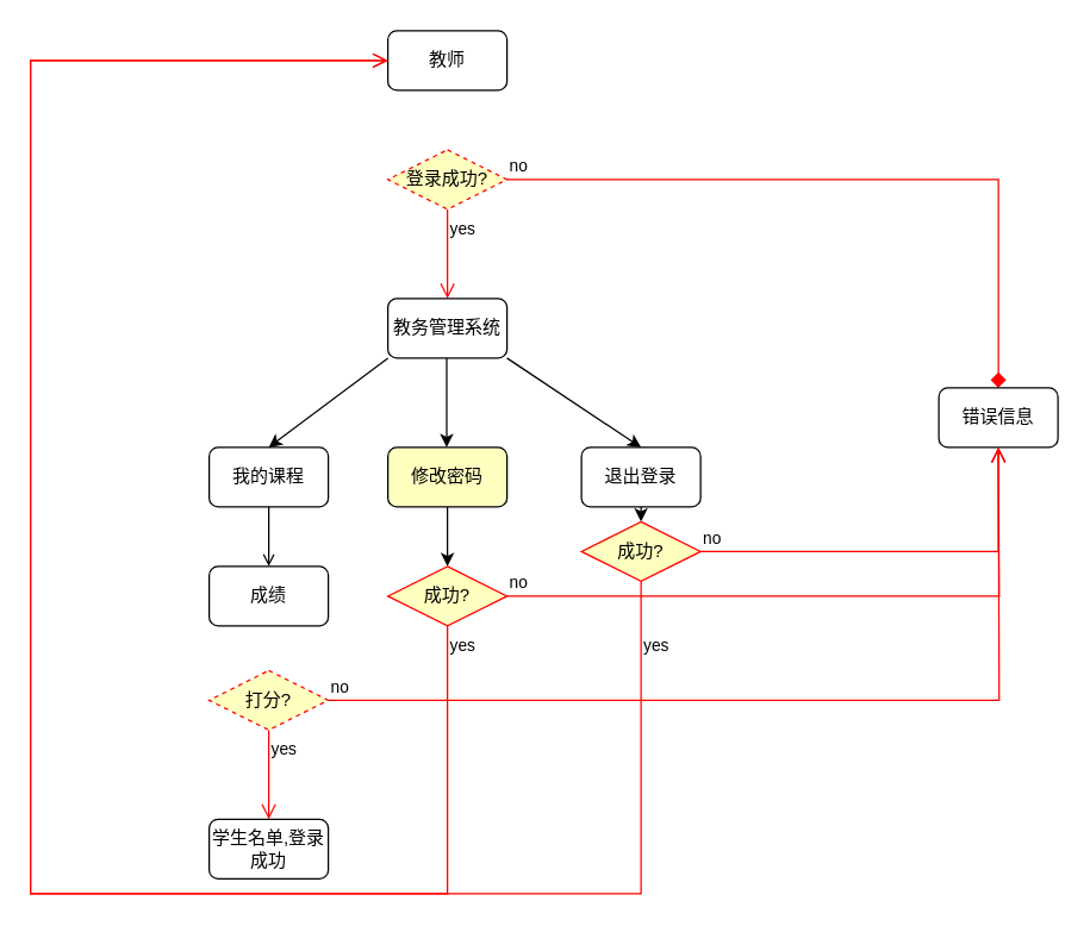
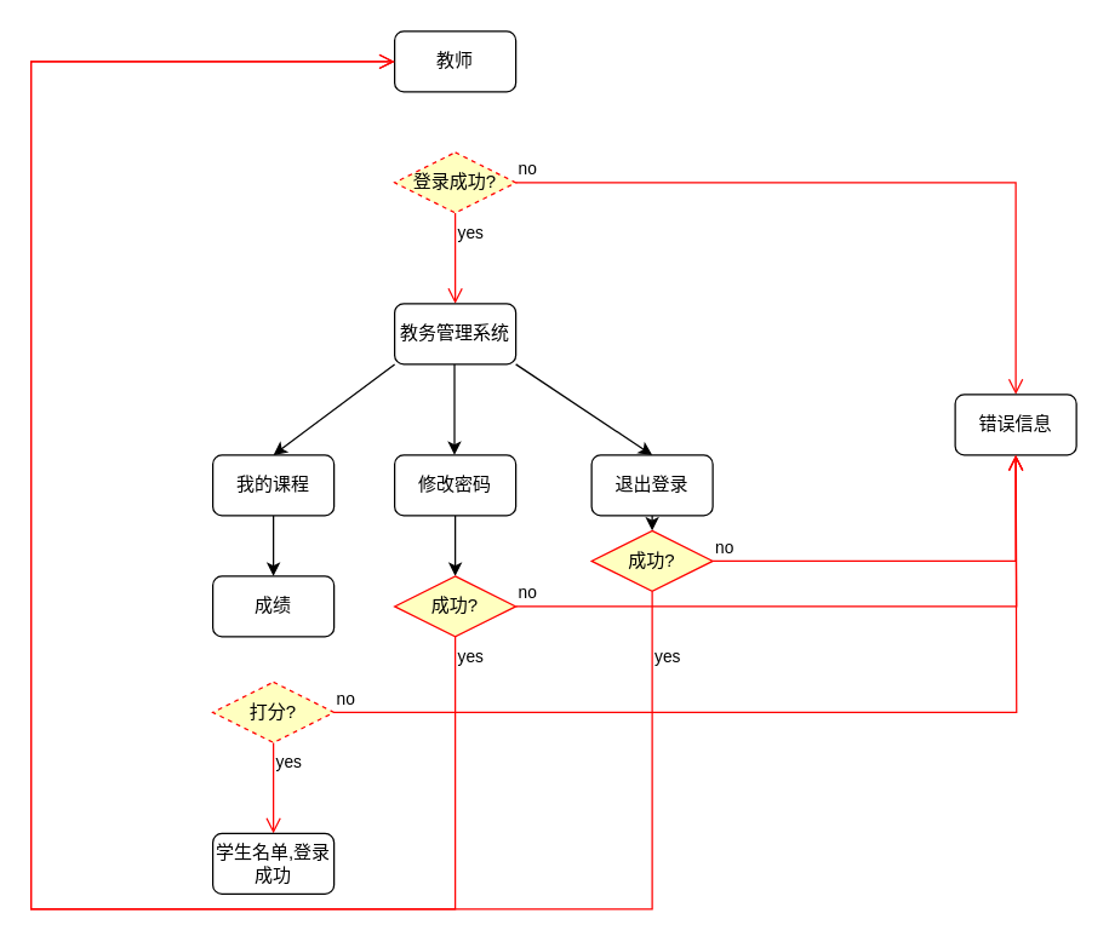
  <mxCell id="0" />
  <mxCell id="1" parent="0" />
  <mxCell id="2" value="教师" style="rounded=1;whiteSpace=wrap;html=1;" parent="1" vertex="1"><mxGeometry x="260" y="20" width="80" height="40" as="geometry" /></mxCell>
  <mxCell id="3" value="登录成功?" style="rhombus;whiteSpace=wrap;html=1;fillColor=#ffffc0;strokeColor=#ff0000;dashed=1;" parent="1" vertex="1"><mxGeometry x="260" y="100" width="80" height="40" as="geometry" /></mxCell>
- <mxCell id="4" value="no" style="edgeStyle=orthogonalEdgeStyle;html=1;align=left;verticalAlign=bottom;endArrow=diamond;endSize=8;strokeColor=#ff0000;rounded=0;entryX=0.5;entryY=0;entryDx=0;entryDy=0;" parent="1" source="3" target="9" edge="1"><mxGeometry x="-1" relative="1" as="geometry"><mxPoint x="440" y="120" as="targetPoint" /></mxGeometry></mxCell>
+ <mxCell id="4" value="no" style="edgeStyle=orthogonalEdgeStyle;html=1;align=left;verticalAlign=bottom;endArrow=open;endSize=8;strokeColor=#ff0000;rounded=0;entryX=0.5;entryY=0;entryDx=0;entryDy=0;" parent="1" source="3" target="9" edge="1"><mxGeometry x="-1" relative="1" as="geometry"><mxPoint x="440" y="120" as="targetPoint" /></mxGeometry></mxCell>
  <mxCell id="5" value="yes" style="edgeStyle=orthogonalEdgeStyle;html=1;align=left;verticalAlign=top;endArrow=open;endSize=8;strokeColor=#ff0000;rounded=0;" parent="1" source="3" edge="1"><mxGeometry x="-1" relative="1" as="geometry"><mxPoint x="300" y="200" as="targetPoint" /></mxGeometry></mxCell>
  <mxCell id="6" value="教务管理系统" style="rounded=1;whiteSpace=wrap;html=1;" parent="1" vertex="1"><mxGeometry x="260" y="200" width="80" height="40" as="geometry" /></mxCell>
  <mxCell id="7" value="" style="endArrow=classic;html=1;rounded=0;exitX=0;exitY=1;exitDx=0;exitDy=0;" parent="1" source="6" edge="1"><mxGeometry width="50" height="50" relative="1" as="geometry"><mxPoint x="210" y="230" as="sourcePoint" /><mxPoint x="180" y="300" as="targetPoint" /></mxGeometry></mxCell>
  <mxCell id="8" value="" style="endArrow=classic;html=1;rounded=0;exitX=1;exitY=1;exitDx=0;exitDy=0;" parent="1" source="6" edge="1"><mxGeometry width="50" height="50" relative="1" as="geometry"><mxPoint x="400" y="240" as="sourcePoint" /><mxPoint x="430" y="300" as="targetPoint" /></mxGeometry></mxCell>
  <mxCell id="9" value="错误信息" style="rounded=1;whiteSpace=wrap;html=1;" parent="1" vertex="1"><mxGeometry x="630" y="260" width="80" height="40" as="geometry" /></mxCell>
  <mxCell id="10" value="" style="endArrow=classic;html=1;rounded=0;exitX=0.25;exitY=1;exitDx=0;exitDy=0;" parent="1" edge="1"><mxGeometry width="50" height="50" relative="1" as="geometry"><mxPoint x="299.5" y="240" as="sourcePoint" /><mxPoint x="299.5" y="300" as="targetPoint" /><Array as="points"><mxPoint x="299.5" y="250" /></Array></mxGeometry></mxCell>
- <mxCell id="11" style="edgeStyle=orthogonalEdgeStyle;rounded=0;orthogonalLoop=1;jettySize=auto;html=1;exitX=0.5;exitY=1;exitDx=0;exitDy=0;entryX=0.5;entryY=0;entryDx=0;entryDy=0;endArrow=open;" parent="1" source="12" target="17" edge="1"><mxGeometry relative="1" as="geometry" /></mxCell>
+ <mxCell id="11" style="edgeStyle=orthogonalEdgeStyle;rounded=0;orthogonalLoop=1;jettySize=auto;html=1;exitX=0.5;exitY=1;exitDx=0;exitDy=0;entryX=0.5;entryY=0;entryDx=0;entryDy=0;" parent="1" source="12" target="17" edge="1"><mxGeometry relative="1" as="geometry" /></mxCell>
  <mxCell id="12" value="我的课程" style="rounded=1;whiteSpace=wrap;html=1;" parent="1" vertex="1"><mxGeometry x="140" y="300" width="80" height="40" as="geometry" /></mxCell>
  <mxCell id="13" style="edgeStyle=orthogonalEdgeStyle;rounded=0;orthogonalLoop=1;jettySize=auto;html=1;exitX=0.5;exitY=1;exitDx=0;exitDy=0;entryX=0.5;entryY=0;entryDx=0;entryDy=0;" parent="1" source="14" target="22" edge="1"><mxGeometry relative="1" as="geometry" /></mxCell>
- <mxCell id="14" value="修改密码" style="rounded=1;whiteSpace=wrap;html=1;fillColor=#ffffc0;" parent="1" vertex="1"><mxGeometry x="260" y="300" width="80" height="40" as="geometry" /></mxCell>
+ <mxCell id="14" value="修改密码" style="rounded=1;whiteSpace=wrap;html=1;" parent="1" vertex="1"><mxGeometry x="260" y="300" width="80" height="40" as="geometry" /></mxCell>
  <mxCell id="15" style="edgeStyle=orthogonalEdgeStyle;rounded=0;orthogonalLoop=1;jettySize=auto;html=1;exitX=0.5;exitY=1;exitDx=0;exitDy=0;entryX=0.5;entryY=0;entryDx=0;entryDy=0;" parent="1" source="16" target="25" edge="1"><mxGeometry relative="1" as="geometry" /></mxCell>
  <mxCell id="16" value="退出登录" style="rounded=1;whiteSpace=wrap;html=1;" parent="1" vertex="1"><mxGeometry x="390" y="300" width="80" height="40" as="geometry" /></mxCell>
  <mxCell id="17" value="成绩" style="rounded=1;whiteSpace=wrap;html=1;" parent="1" vertex="1"><mxGeometry x="140" y="380" width="80" height="40" as="geometry" /></mxCell>
  <mxCell id="18" value="打分?" style="rhombus;whiteSpace=wrap;html=1;fillColor=#ffffc0;strokeColor=#ff0000;dashed=1;" parent="1" vertex="1"><mxGeometry x="140" y="450" width="80" height="40" as="geometry" /></mxCell>
  <mxCell id="19" value="no" style="edgeStyle=orthogonalEdgeStyle;html=1;align=left;verticalAlign=bottom;endArrow=open;endSize=8;strokeColor=#ff0000;rounded=0;" parent="1" source="18" edge="1"><mxGeometry x="-1" relative="1" as="geometry"><mxPoint x="670" y="300" as="targetPoint" /></mxGeometry></mxCell>
  <mxCell id="20" value="yes" style="edgeStyle=orthogonalEdgeStyle;html=1;align=left;verticalAlign=top;endArrow=open;endSize=8;strokeColor=#ff0000;rounded=0;" parent="1" source="18" edge="1"><mxGeometry x="-1" relative="1" as="geometry"><mxPoint x="180" y="550" as="targetPoint" /></mxGeometry></mxCell>
  <mxCell id="21" value="学生名单,登录成功" style="rounded=1;whiteSpace=wrap;html=1;" parent="1" vertex="1"><mxGeometry x="140" y="550" width="80" height="40" as="geometry" /></mxCell>
  <mxCell id="22" value="成功?" style="rhombus;whiteSpace=wrap;html=1;fillColor=#ffffc0;strokeColor=#ff0000;" parent="1" vertex="1"><mxGeometry x="260" y="380" width="80" height="40" as="geometry" /></mxCell>
  <mxCell id="23" value="no" style="edgeStyle=orthogonalEdgeStyle;html=1;align=left;verticalAlign=bottom;endArrow=open;endSize=8;strokeColor=#ff0000;rounded=0;" parent="1" source="22" edge="1"><mxGeometry x="-1" relative="1" as="geometry"><mxPoint x="670" y="300" as="targetPoint" /></mxGeometry></mxCell>
  <mxCell id="24" value="yes" style="edgeStyle=orthogonalEdgeStyle;html=1;align=left;verticalAlign=top;endArrow=open;endSize=8;strokeColor=#ff0000;rounded=0;entryX=0;entryY=0.5;entryDx=0;entryDy=0;" parent="1" source="22" edge="1" target="2"><mxGeometry x="-1" relative="1" as="geometry"><mxPoint x="300" y="480" as="targetPoint" /><Array as="points"><mxPoint x="300" y="600" /><mxPoint x="20" y="600" /><mxPoint x="20" y="40" /></Array></mxGeometry></mxCell>
  <mxCell id="25" value="成功?" style="rhombus;whiteSpace=wrap;html=1;fillColor=#ffffc0;strokeColor=#ff0000;" parent="1" vertex="1"><mxGeometry x="390" y="350" width="80" height="40" as="geometry" /></mxCell>
  <mxCell id="26" value="no" style="edgeStyle=orthogonalEdgeStyle;html=1;align=left;verticalAlign=bottom;endArrow=open;endSize=8;strokeColor=#ff0000;rounded=0;entryX=0.5;entryY=1;entryDx=0;entryDy=0;" parent="1" source="25" target="9" edge="1"><mxGeometry x="-1" relative="1" as="geometry"><mxPoint x="570" y="370" as="targetPoint" /></mxGeometry></mxCell>
  <mxCell id="27" value="yes" style="edgeStyle=orthogonalEdgeStyle;html=1;align=left;verticalAlign=top;endArrow=open;endSize=8;strokeColor=#ff0000;rounded=0;" parent="1" source="25" edge="1"><mxGeometry x="-0.958" relative="1" as="geometry"><mxPoint x="260" y="40" as="targetPoint" /><mxPoint as="offset" /><Array as="points"><mxPoint x="430" y="600" /><mxPoint x="20" y="600" /><mxPoint x="20" y="40" /></Array></mxGeometry></mxCell>
